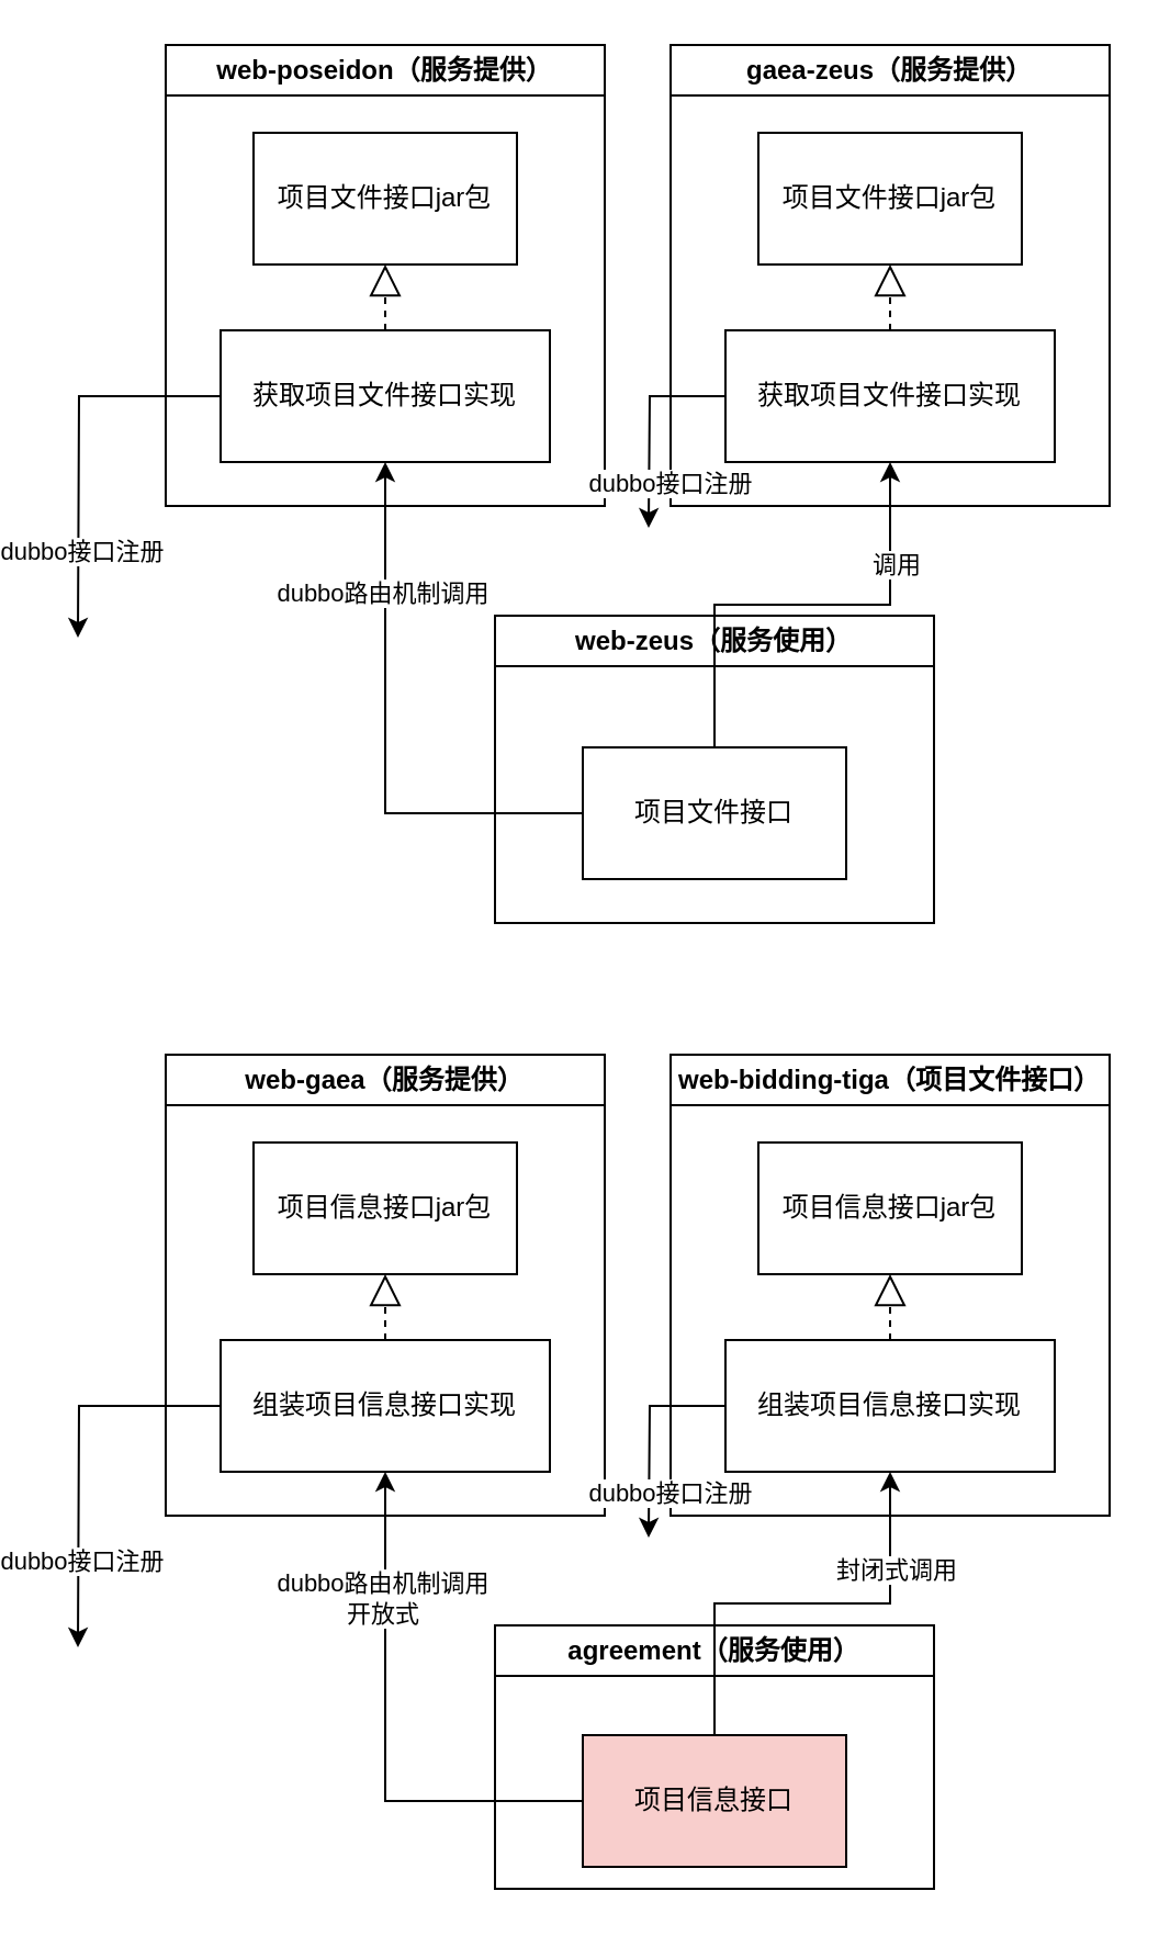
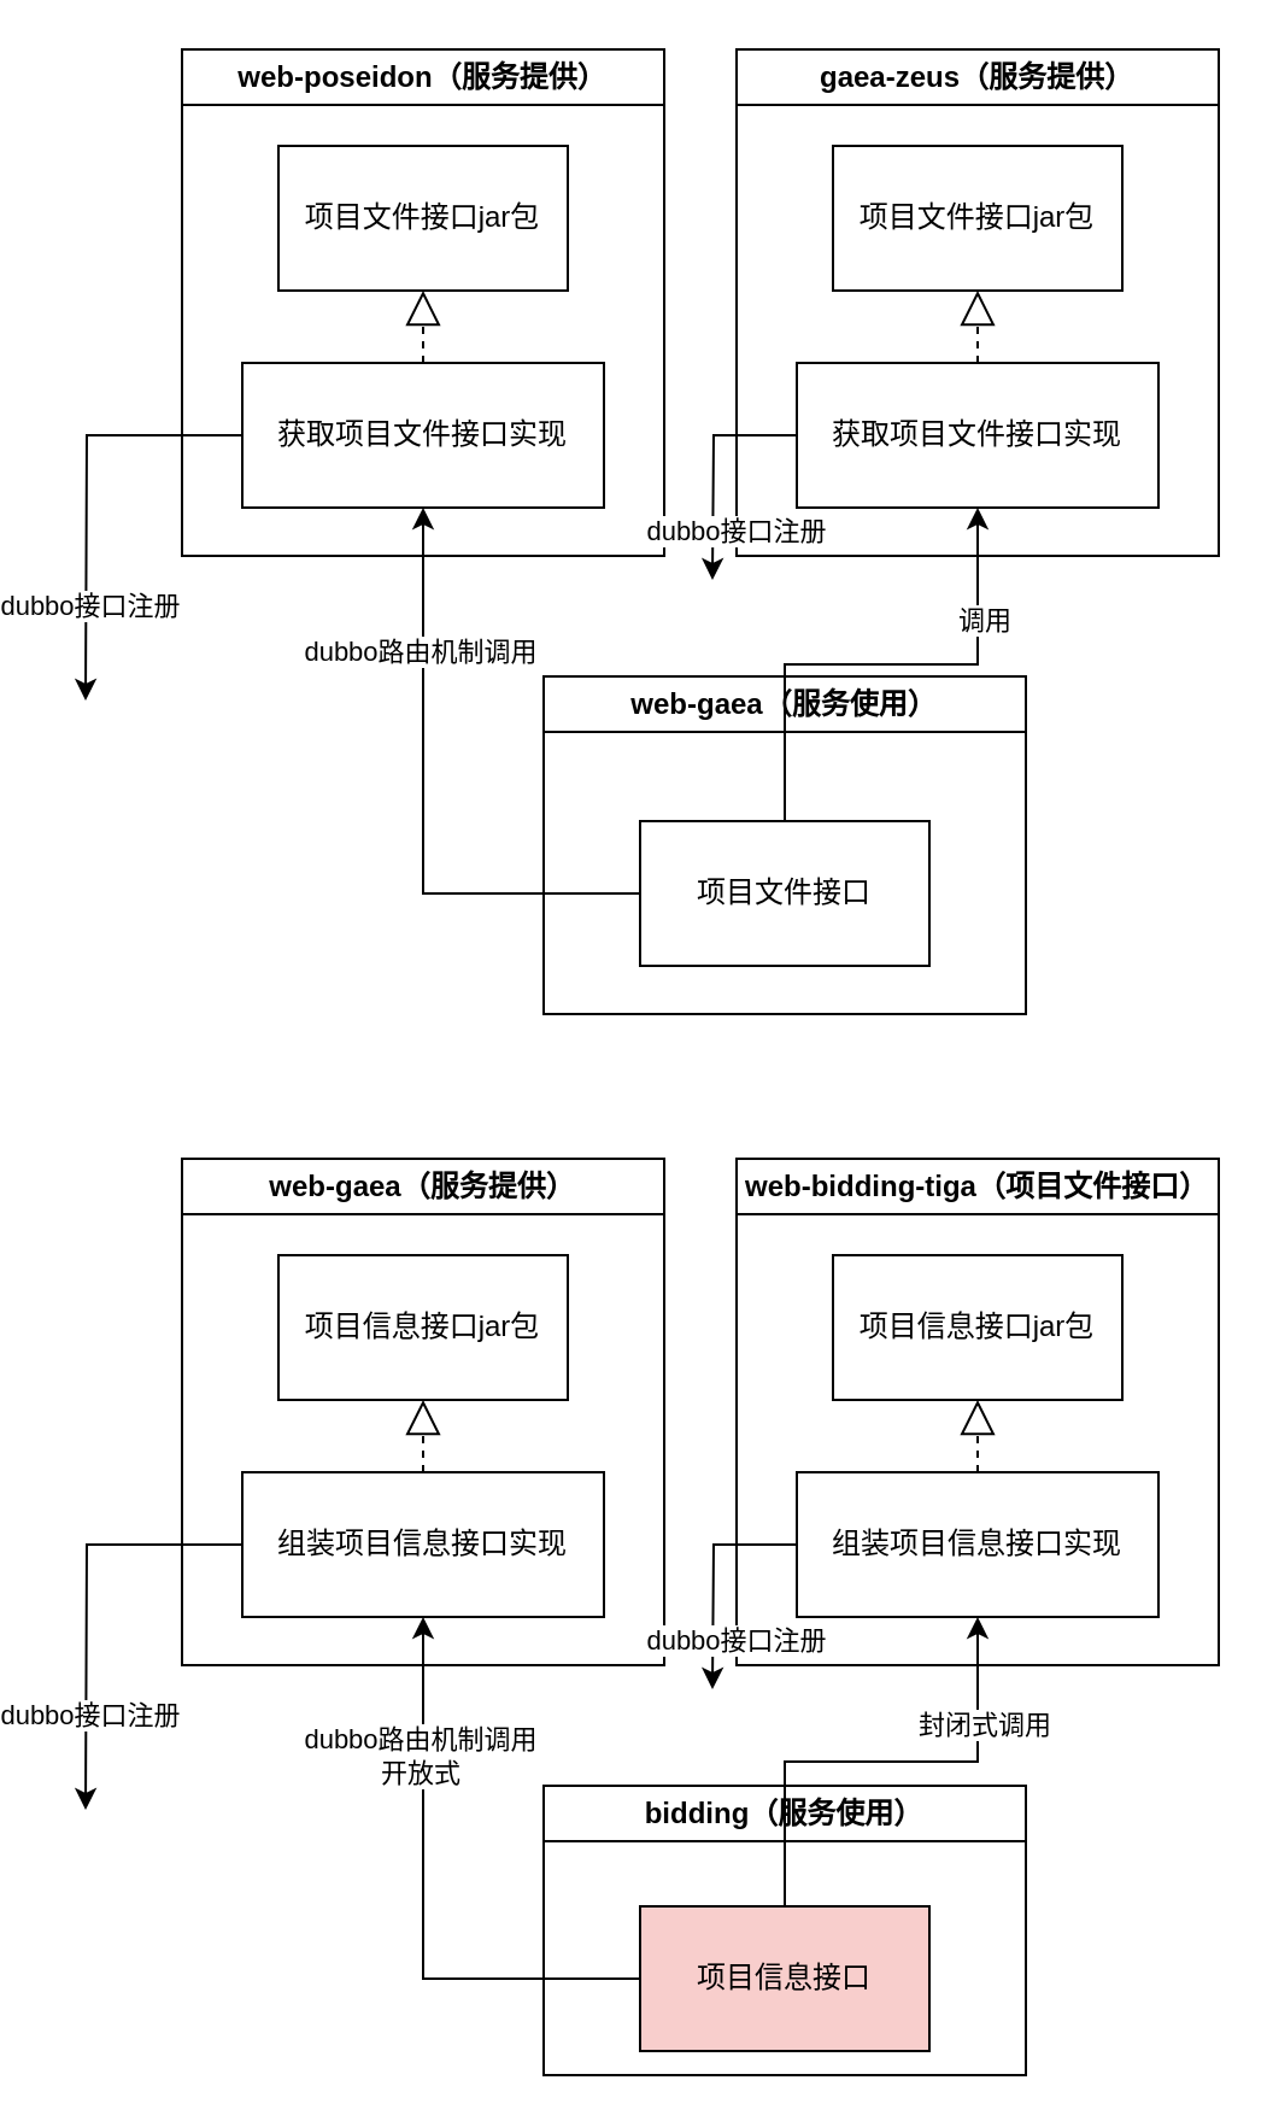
  <mxCell id="0" />
  <mxCell id="1" parent="0" />
- <mxCell id="2" value="web-zeus（服务使用）" style="swimlane;whiteSpace=wrap;html=1;" vertex="1" parent="1"><mxGeometry x="170" y="280" width="200" height="140" as="geometry" /></mxCell>
+ <mxCell id="2" value="web-gaea（服务使用）" style="swimlane;whiteSpace=wrap;html=1;" vertex="1" parent="1"><mxGeometry x="170" y="280" width="200" height="140" as="geometry" /></mxCell>
  <mxCell id="3" value="项目文件接口" style="rounded=0;whiteSpace=wrap;html=1;" vertex="1" parent="2"><mxGeometry x="40" y="60" width="120" height="60" as="geometry" /></mxCell>
  <mxCell id="4" value="web-poseidon（服务提供）" style="swimlane;whiteSpace=wrap;html=1;" vertex="1" parent="1"><mxGeometry x="20" y="20" width="200" height="210" as="geometry" /></mxCell>
  <mxCell id="5" style="edgeStyle=orthogonalEdgeStyle;rounded=0;orthogonalLoop=1;jettySize=auto;html=1;" edge="1" parent="4" source="7"><mxGeometry relative="1" as="geometry"><mxPoint x="-40" y="270" as="targetPoint" /></mxGeometry></mxCell>
  <mxCell id="6" value="dubbo接口注册" style="edgeLabel;html=1;align=center;verticalAlign=middle;resizable=0;points=[];" vertex="1" connectable="0" parent="5"><mxGeometry x="0.551" y="1" relative="1" as="geometry"><mxPoint as="offset" /></mxGeometry></mxCell>
  <mxCell id="7" value="获取项目文件接口实现" style="rounded=0;whiteSpace=wrap;html=1;" vertex="1" parent="4"><mxGeometry x="25" y="130" width="150" height="60" as="geometry" /></mxCell>
  <mxCell id="8" value="项目文件接口jar包" style="rounded=0;whiteSpace=wrap;html=1;" vertex="1" parent="4"><mxGeometry x="40" y="40" width="120" height="60" as="geometry" /></mxCell>
  <mxCell id="9" value="" style="endArrow=block;dashed=1;endFill=0;endSize=12;html=1;rounded=0;edgeStyle=orthogonalEdgeStyle;" edge="1" parent="4" source="7" target="8"><mxGeometry width="160" relative="1" as="geometry"><mxPoint x="-95" y="200" as="sourcePoint" /><mxPoint x="65" y="200" as="targetPoint" /></mxGeometry></mxCell>
  <mxCell id="10" value="gaea-zeus（服务提供）" style="swimlane;whiteSpace=wrap;html=1;" vertex="1" parent="1"><mxGeometry x="250" y="20" width="200" height="210" as="geometry" /></mxCell>
  <mxCell id="11" value="dubbo接口注册" style="edgeStyle=orthogonalEdgeStyle;rounded=0;orthogonalLoop=1;jettySize=auto;html=1;" edge="1" parent="10" source="12"><mxGeometry x="0.575" y="10" relative="1" as="geometry"><mxPoint x="-10" y="220" as="targetPoint" /><mxPoint as="offset" /></mxGeometry></mxCell>
  <mxCell id="12" value="获取项目文件接口实现" style="rounded=0;whiteSpace=wrap;html=1;" vertex="1" parent="10"><mxGeometry x="25" y="130" width="150" height="60" as="geometry" /></mxCell>
  <mxCell id="13" value="项目文件接口jar包" style="rounded=0;whiteSpace=wrap;html=1;" vertex="1" parent="10"><mxGeometry x="40" y="40" width="120" height="60" as="geometry" /></mxCell>
  <mxCell id="14" value="" style="endArrow=block;dashed=1;endFill=0;endSize=12;html=1;rounded=0;edgeStyle=orthogonalEdgeStyle;" edge="1" parent="10" source="12" target="13"><mxGeometry width="160" relative="1" as="geometry"><mxPoint x="-95" y="200" as="sourcePoint" /><mxPoint x="65" y="200" as="targetPoint" /></mxGeometry></mxCell>
  <mxCell id="15" style="edgeStyle=orthogonalEdgeStyle;rounded=0;orthogonalLoop=1;jettySize=auto;html=1;entryX=0.5;entryY=1;entryDx=0;entryDy=0;" edge="1" parent="1" source="3" target="7"><mxGeometry relative="1" as="geometry" /></mxCell>
  <mxCell id="16" value="dubbo路由机制调用" style="edgeLabel;html=1;align=center;verticalAlign=middle;resizable=0;points=[];" vertex="1" connectable="0" parent="15"><mxGeometry x="0.525" y="2" relative="1" as="geometry"><mxPoint as="offset" /></mxGeometry></mxCell>
  <mxCell id="17" style="edgeStyle=orthogonalEdgeStyle;rounded=0;orthogonalLoop=1;jettySize=auto;html=1;entryX=0.5;entryY=1;entryDx=0;entryDy=0;" edge="1" parent="1" source="3" target="12"><mxGeometry relative="1" as="geometry" /></mxCell>
  <mxCell id="18" value="调用" style="edgeLabel;html=1;align=center;verticalAlign=middle;resizable=0;points=[];" vertex="1" connectable="0" parent="17"><mxGeometry x="0.563" y="-2" relative="1" as="geometry"><mxPoint as="offset" /></mxGeometry></mxCell>
- <mxCell id="19" value="agreement（服务使用）" style="swimlane;whiteSpace=wrap;html=1;" vertex="1" parent="1"><mxGeometry x="170" y="740" width="200" height="120" as="geometry" /></mxCell>
+ <mxCell id="19" value="bidding（服务使用）" style="swimlane;whiteSpace=wrap;html=1;" vertex="1" parent="1"><mxGeometry x="170" y="740" width="200" height="120" as="geometry" /></mxCell>
  <mxCell id="20" value="项目信息接口" style="rounded=0;whiteSpace=wrap;html=1;fillColor=#f8cecc;" vertex="1" parent="19"><mxGeometry x="40" y="50" width="120" height="60" as="geometry" /></mxCell>
  <mxCell id="21" value="web-gaea（服务提供）" style="swimlane;whiteSpace=wrap;html=1;" vertex="1" parent="1"><mxGeometry x="20" y="480" width="200" height="210" as="geometry" /></mxCell>
  <mxCell id="22" style="edgeStyle=orthogonalEdgeStyle;rounded=0;orthogonalLoop=1;jettySize=auto;html=1;" edge="1" parent="21" source="24"><mxGeometry relative="1" as="geometry"><mxPoint x="-40" y="270" as="targetPoint" /></mxGeometry></mxCell>
  <mxCell id="23" value="dubbo接口注册" style="edgeLabel;html=1;align=center;verticalAlign=middle;resizable=0;points=[];" vertex="1" connectable="0" parent="22"><mxGeometry x="0.551" y="1" relative="1" as="geometry"><mxPoint as="offset" /></mxGeometry></mxCell>
  <mxCell id="24" value="组装项目信息接口实现" style="rounded=0;whiteSpace=wrap;html=1;" vertex="1" parent="21"><mxGeometry x="25" y="130" width="150" height="60" as="geometry" /></mxCell>
  <mxCell id="25" value="项目信息接口jar包" style="rounded=0;whiteSpace=wrap;html=1;" vertex="1" parent="21"><mxGeometry x="40" y="40" width="120" height="60" as="geometry" /></mxCell>
  <mxCell id="26" value="" style="endArrow=block;dashed=1;endFill=0;endSize=12;html=1;rounded=0;edgeStyle=orthogonalEdgeStyle;" edge="1" parent="21" source="24" target="25"><mxGeometry width="160" relative="1" as="geometry"><mxPoint x="-95" y="200" as="sourcePoint" /><mxPoint x="65" y="200" as="targetPoint" /></mxGeometry></mxCell>
  <mxCell id="27" value="web-bidding-tiga（项目文件接口）" style="swimlane;whiteSpace=wrap;html=1;" vertex="1" parent="1"><mxGeometry x="250" y="480" width="200" height="210" as="geometry" /></mxCell>
  <mxCell id="28" value="dubbo接口注册" style="edgeStyle=orthogonalEdgeStyle;rounded=0;orthogonalLoop=1;jettySize=auto;html=1;" edge="1" parent="27" source="29"><mxGeometry x="0.575" y="10" relative="1" as="geometry"><mxPoint x="-10" y="220" as="targetPoint" /><mxPoint as="offset" /></mxGeometry></mxCell>
  <mxCell id="29" value="组装项目信息接口实现" style="rounded=0;whiteSpace=wrap;html=1;" vertex="1" parent="27"><mxGeometry x="25" y="130" width="150" height="60" as="geometry" /></mxCell>
  <mxCell id="30" value="项目信息接口jar包" style="rounded=0;whiteSpace=wrap;html=1;" vertex="1" parent="27"><mxGeometry x="40" y="40" width="120" height="60" as="geometry" /></mxCell>
  <mxCell id="31" value="" style="endArrow=block;dashed=1;endFill=0;endSize=12;html=1;rounded=0;edgeStyle=orthogonalEdgeStyle;" edge="1" parent="27" source="29" target="30"><mxGeometry width="160" relative="1" as="geometry"><mxPoint x="-95" y="200" as="sourcePoint" /><mxPoint x="65" y="200" as="targetPoint" /></mxGeometry></mxCell>
  <mxCell id="32" style="edgeStyle=orthogonalEdgeStyle;rounded=0;orthogonalLoop=1;jettySize=auto;html=1;entryX=0.5;entryY=1;entryDx=0;entryDy=0;" edge="1" parent="1" source="20" target="24"><mxGeometry relative="1" as="geometry" /></mxCell>
  <mxCell id="33" value="dubbo路由机制调用&lt;br&gt;开放式" style="edgeLabel;html=1;align=center;verticalAlign=middle;resizable=0;points=[];" vertex="1" connectable="0" parent="32"><mxGeometry x="0.525" y="2" relative="1" as="geometry"><mxPoint as="offset" /></mxGeometry></mxCell>
  <mxCell id="34" style="edgeStyle=orthogonalEdgeStyle;rounded=0;orthogonalLoop=1;jettySize=auto;html=1;entryX=0.5;entryY=1;entryDx=0;entryDy=0;" edge="1" parent="1" source="20" target="29"><mxGeometry relative="1" as="geometry" /></mxCell>
  <mxCell id="35" value="封闭式调用" style="edgeLabel;html=1;align=center;verticalAlign=middle;resizable=0;points=[];" vertex="1" connectable="0" parent="34"><mxGeometry x="0.563" y="-2" relative="1" as="geometry"><mxPoint as="offset" /></mxGeometry></mxCell>
